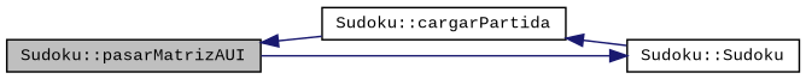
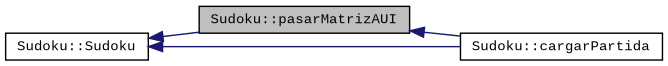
  digraph {
    fontname="Liberation Mono"
    rankdir=LR
    node [color=black fillcolor=white fontname="Liberation Mono" fontsize=10 shape=record style=filled]
    edge [color=midnightblue dir=back fontname="Liberation Mono" fontsize=10 labelfontname=Helvetica labelfontsize=10 style=solid]
    n1 [fillcolor=grey75 fontcolor=black height=0.2 label="Sudoku::pasarMatrizAUI" width=0.4]
    n2 [height=0.2 label="Sudoku::cargarPartida" width=0.4]
    n3 [height=0.2 label="Sudoku::Sudoku" width=0.4]
    n1 -> n2
-   n2 -> n3
+   n3 -> n2
    n3 -> n1
  }
